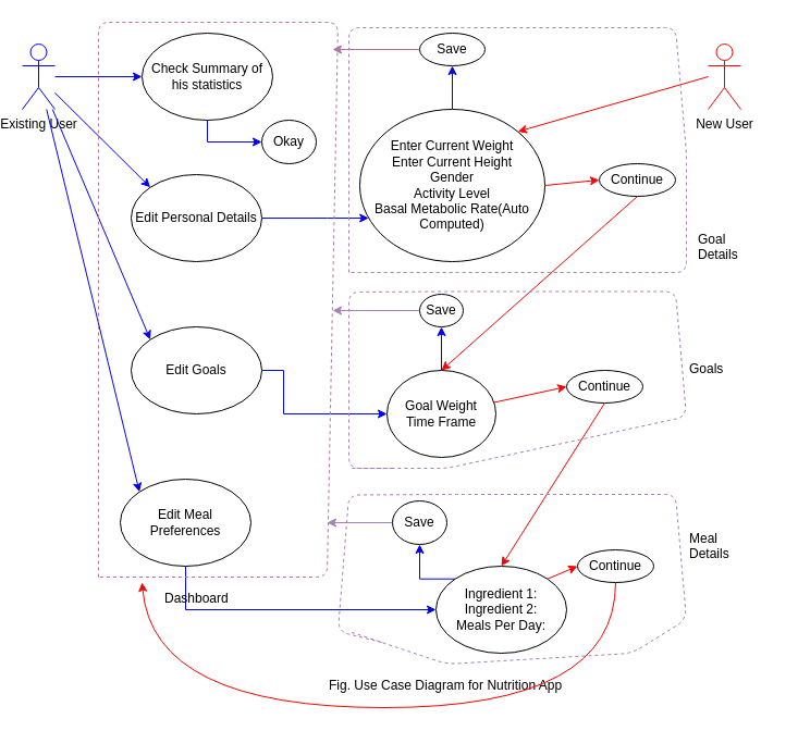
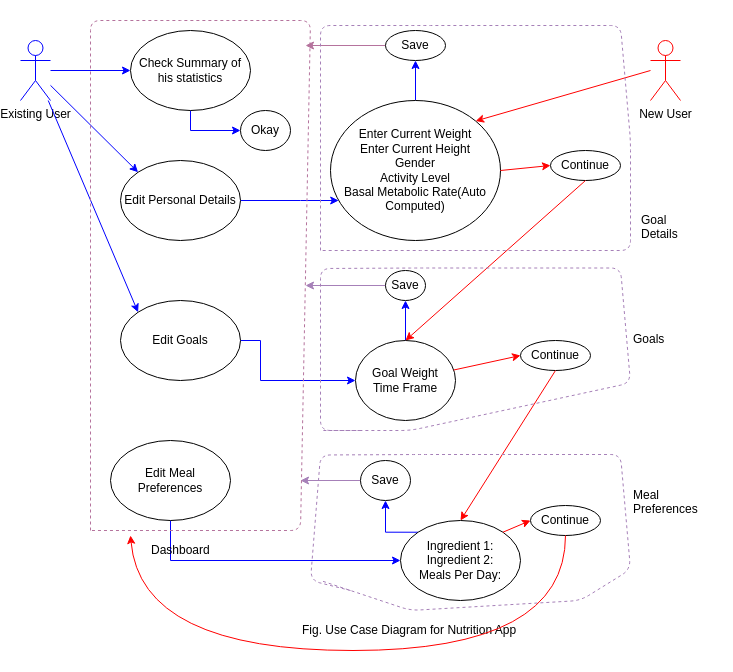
  <mxCell id="0" />
  <mxCell id="1" parent="0" />
  <mxCell id="2" value="" style="edgeStyle=orthogonalEdgeStyle;rounded=0;orthogonalLoop=1;jettySize=auto;html=1;strokeColor=#0000FF;" edge="1" parent="1" source="3" target="23"><mxGeometry relative="1" as="geometry" /></mxCell>
  <mxCell id="3" value="Existing User" style="shape=umlActor;verticalLabelPosition=bottom;labelBackgroundColor=#ffffff;verticalAlign=top;html=1;outlineConnect=0;strokeColor=#0000FF;" vertex="1" parent="1"><mxGeometry x="20" y="40" width="30" height="60" as="geometry" /></mxCell>
  <mxCell id="4" value="" style="edgeStyle=orthogonalEdgeStyle;rounded=0;orthogonalLoop=1;jettySize=auto;html=1;strokeColor=#0000FF;" edge="1" parent="1" source="5" target="7"><mxGeometry relative="1" as="geometry"><Array as="points"><mxPoint x="300" y="200" /><mxPoint x="300" y="200" /></Array></mxGeometry></mxCell>
  <mxCell id="5" value="Edit Personal Details" style="ellipse;whiteSpace=wrap;html=1;" vertex="1" parent="1"><mxGeometry x="120" y="160" width="120" height="80" as="geometry" /></mxCell>
  <mxCell id="6" value="" style="edgeStyle=orthogonalEdgeStyle;rounded=0;orthogonalLoop=1;jettySize=auto;html=1;strokeColor=#0000FF;fillColor=#66FF66;" edge="1" parent="1" source="7" target="9"><mxGeometry relative="1" as="geometry" /></mxCell>
  <mxCell id="7" value="Enter Current Weight&lt;br&gt;Enter Current Height&lt;br&gt;Gender&lt;br&gt;Activity Level&lt;br&gt;Basal Metabolic Rate(Auto Computed)" style="ellipse;whiteSpace=wrap;html=1;" vertex="1" parent="1"><mxGeometry x="330" y="100" width="170" height="140" as="geometry" /></mxCell>
  <mxCell id="8" value="" style="edgeStyle=orthogonalEdgeStyle;rounded=0;orthogonalLoop=1;jettySize=auto;html=1;strokeColor=#B5739D;fillColor=#66FF66;" edge="1" parent="1" source="9"><mxGeometry relative="1" as="geometry"><mxPoint x="305" y="45" as="targetPoint" /></mxGeometry></mxCell>
  <mxCell id="9" value="Save" style="ellipse;whiteSpace=wrap;html=1;" vertex="1" parent="1"><mxGeometry x="385" y="30" width="60" height="30" as="geometry" /></mxCell>
  <mxCell id="10" value="" style="edgeStyle=orthogonalEdgeStyle;rounded=0;orthogonalLoop=1;jettySize=auto;html=1;fillColor=#66FF66;strokeColor=#0000FF;entryX=0;entryY=0.5;entryDx=0;entryDy=0;" edge="1" parent="1" source="11" target="13"><mxGeometry relative="1" as="geometry"><Array as="points"><mxPoint x="170" y="560" /></Array></mxGeometry></mxCell>
  <mxCell id="11" value="Edit Meal Preferences" style="ellipse;whiteSpace=wrap;html=1;" vertex="1" parent="1"><mxGeometry x="110" y="440" width="120" height="80" as="geometry" /></mxCell>
  <mxCell id="12" value="" style="edgeStyle=orthogonalEdgeStyle;rounded=0;orthogonalLoop=1;jettySize=auto;html=1;strokeColor=#0000FF;fillColor=#66FF66;exitX=0;exitY=0;exitDx=0;exitDy=0;" edge="1" parent="1" source="13" target="15"><mxGeometry relative="1" as="geometry"><Array as="points"><mxPoint x="385" y="532" /></Array></mxGeometry></mxCell>
  <mxCell id="13" value="Ingredient 1:&lt;br&gt;Ingredient 2:&lt;br&gt;Meals Per Day:" style="ellipse;whiteSpace=wrap;html=1;" vertex="1" parent="1"><mxGeometry x="400" y="520" width="120" height="80" as="geometry" /></mxCell>
  <mxCell id="14" value="" style="edgeStyle=orthogonalEdgeStyle;rounded=0;orthogonalLoop=1;jettySize=auto;html=1;strokeColor=#A680B8;fillColor=#66FF66;" edge="1" parent="1" source="15"><mxGeometry relative="1" as="geometry"><mxPoint x="300" y="480" as="targetPoint" /></mxGeometry></mxCell>
  <mxCell id="15" value="Save" style="ellipse;whiteSpace=wrap;html=1;" vertex="1" parent="1"><mxGeometry x="360" y="460" width="50" height="40" as="geometry" /></mxCell>
  <mxCell id="16" value="" style="edgeStyle=orthogonalEdgeStyle;rounded=0;orthogonalLoop=1;jettySize=auto;html=1;entryX=0;entryY=0.5;entryDx=0;entryDy=0;exitX=1;exitY=0.5;exitDx=0;exitDy=0;strokeColor=#0000FF;" edge="1" parent="1" source="17" target="19"><mxGeometry relative="1" as="geometry"><Array as="points"><mxPoint x="260" y="340" /><mxPoint x="260" y="380" /></Array></mxGeometry></mxCell>
  <mxCell id="17" value="Edit Goals" style="ellipse;whiteSpace=wrap;html=1;" vertex="1" parent="1"><mxGeometry x="120" y="300" width="120" height="80" as="geometry" /></mxCell>
  <mxCell id="18" value="" style="edgeStyle=orthogonalEdgeStyle;rounded=0;orthogonalLoop=1;jettySize=auto;html=1;strokeColor=#0000FF;fillColor=#66FF66;" edge="1" parent="1" source="19" target="21"><mxGeometry relative="1" as="geometry"><Array as="points"><mxPoint x="405" y="380" /><mxPoint x="405" y="285" /></Array></mxGeometry></mxCell>
  <mxCell id="19" value="Goal Weight&lt;br&gt;Time Frame" style="ellipse;whiteSpace=wrap;html=1;" vertex="1" parent="1"><mxGeometry x="355" y="340" width="100" height="80" as="geometry" /></mxCell>
  <mxCell id="20" value="" style="edgeStyle=orthogonalEdgeStyle;rounded=0;orthogonalLoop=1;jettySize=auto;html=1;strokeColor=#A680B8;fillColor=#66FF66;" edge="1" parent="1" source="21"><mxGeometry relative="1" as="geometry"><mxPoint x="305" y="285" as="targetPoint" /></mxGeometry></mxCell>
  <mxCell id="21" value="Save" style="ellipse;whiteSpace=wrap;html=1;" vertex="1" parent="1"><mxGeometry x="385" y="270" width="40" height="30" as="geometry" /></mxCell>
  <mxCell id="22" value="" style="edgeStyle=orthogonalEdgeStyle;rounded=0;orthogonalLoop=1;jettySize=auto;html=1;strokeColor=#0000FF;fillColor=#66FF66;entryX=0;entryY=0.5;entryDx=0;entryDy=0;" edge="1" parent="1" source="23" target="24"><mxGeometry relative="1" as="geometry" /></mxCell>
  <mxCell id="23" value="Check Summary of his statistics" style="ellipse;whiteSpace=wrap;html=1;" vertex="1" parent="1"><mxGeometry x="130" y="30" width="120" height="80" as="geometry" /></mxCell>
  <mxCell id="24" value="Okay" style="ellipse;whiteSpace=wrap;html=1;" vertex="1" parent="1"><mxGeometry x="240" y="110" width="50" height="40" as="geometry" /></mxCell>
  <mxCell id="25" value="" style="endArrow=classic;html=1;entryX=0;entryY=0;entryDx=0;entryDy=0;strokeColor=#0000FF;" edge="1" parent="1" source="3" target="5"><mxGeometry width="50" height="50" relative="1" as="geometry"><mxPoint x="20" y="230" as="sourcePoint" /><mxPoint x="70" y="180" as="targetPoint" /></mxGeometry></mxCell>
  <mxCell id="26" value="" style="endArrow=classic;html=1;entryX=0;entryY=0;entryDx=0;entryDy=0;strokeColor=#0000FF;" edge="1" parent="1" source="3" target="17"><mxGeometry width="50" height="50" relative="1" as="geometry"><mxPoint x="32.5" y="170.056" as="sourcePoint" /><mxPoint x="130.074" y="232.216" as="targetPoint" /></mxGeometry></mxCell>
- <mxCell id="27" value="" style="endArrow=classic;html=1;entryX=0;entryY=0;entryDx=0;entryDy=0;strokeColor=#0000FF;" edge="1" parent="1" source="3" target="11"><mxGeometry width="50" height="50" relative="1" as="geometry"><mxPoint x="35" y="161.38" as="sourcePoint" /><mxPoint x="132.574" y="310.216" as="targetPoint" /></mxGeometry></mxCell>
  <mxCell id="28" value="New User" style="shape=umlActor;verticalLabelPosition=bottom;labelBackgroundColor=#ffffff;verticalAlign=top;html=1;outlineConnect=0;strokeColor=#FF0000;" vertex="1" parent="1"><mxGeometry x="650" y="40" width="30" height="60" as="geometry" /></mxCell>
  <mxCell id="29" value="" style="endArrow=classic;html=1;strokeColor=#FF0000;fillColor=#66FF66;entryX=1;entryY=0;entryDx=0;entryDy=0;" edge="1" parent="1" target="7"><mxGeometry width="50" height="50" relative="1" as="geometry"><mxPoint x="650" y="70" as="sourcePoint" /><mxPoint x="590" y="50" as="targetPoint" /></mxGeometry></mxCell>
  <mxCell id="30" value="" style="endArrow=classic;html=1;strokeColor=#FF0000;fillColor=#66FF66;exitX=1;exitY=0.5;exitDx=0;exitDy=0;entryX=0;entryY=0.5;entryDx=0;entryDy=0;" edge="1" parent="1" source="7" target="31"><mxGeometry width="50" height="50" relative="1" as="geometry"><mxPoint x="520" y="250" as="sourcePoint" /><mxPoint x="570" y="210" as="targetPoint" /></mxGeometry></mxCell>
  <mxCell id="31" value="Continue" style="ellipse;whiteSpace=wrap;html=1;" vertex="1" parent="1"><mxGeometry x="550" y="150" width="70" height="30" as="geometry" /></mxCell>
  <mxCell id="32" value="" style="endArrow=classic;html=1;strokeColor=#FF0000;fillColor=#66FF66;entryX=0;entryY=0.5;entryDx=0;entryDy=0;" edge="1" parent="1" source="19" target="33"><mxGeometry width="50" height="50" relative="1" as="geometry"><mxPoint x="469.45" y="350.02" as="sourcePoint" /><mxPoint x="540" y="350" as="targetPoint" /></mxGeometry></mxCell>
  <mxCell id="33" value="Continue" style="ellipse;whiteSpace=wrap;html=1;" vertex="1" parent="1"><mxGeometry x="520" y="340" width="70" height="30" as="geometry" /></mxCell>
  <mxCell id="34" value="" style="endArrow=classic;html=1;strokeColor=#FF0000;fillColor=#66FF66;entryX=0;entryY=0.5;entryDx=0;entryDy=0;exitX=1;exitY=0;exitDx=0;exitDy=0;" edge="1" parent="1" source="13" target="35"><mxGeometry width="50" height="50" relative="1" as="geometry"><mxPoint x="469.289" y="500.221" as="sourcePoint" /><mxPoint x="530" y="508.5" as="targetPoint" /></mxGeometry></mxCell>
  <mxCell id="35" value="Continue" style="ellipse;whiteSpace=wrap;html=1;" vertex="1" parent="1"><mxGeometry x="530" y="505" width="70" height="30" as="geometry" /></mxCell>
  <mxCell id="36" value="" style="endArrow=classic;html=1;strokeColor=#FF0000;fillColor=#66FF66;exitX=0.5;exitY=1;exitDx=0;exitDy=0;entryX=0.5;entryY=0;entryDx=0;entryDy=0;" edge="1" parent="1" source="31" target="19"><mxGeometry width="50" height="50" relative="1" as="geometry"><mxPoint x="554.95" y="250.02" as="sourcePoint" /><mxPoint x="636" y="261" as="targetPoint" /></mxGeometry></mxCell>
  <mxCell id="37" value="" style="endArrow=classic;html=1;strokeColor=#FF0000;fillColor=#66FF66;exitX=0.5;exitY=1;exitDx=0;exitDy=0;entryX=0.5;entryY=0;entryDx=0;entryDy=0;" edge="1" parent="1" source="33" target="13"><mxGeometry width="50" height="50" relative="1" as="geometry"><mxPoint x="583.95" y="420.02" as="sourcePoint" /><mxPoint x="665" y="431" as="targetPoint" /></mxGeometry></mxCell>
  <mxCell id="38" value="" style="endArrow=none;dashed=1;html=1;strokeColor=#B5739D;fillColor=#66FF66;" edge="1" parent="1"><mxGeometry width="50" height="50" relative="1" as="geometry"><mxPoint x="90" y="530" as="sourcePoint" /><mxPoint x="90" y="530" as="targetPoint" /><Array as="points"><mxPoint x="90" y="20" /><mxPoint x="190" y="20" /><mxPoint x="310" y="20" /><mxPoint x="300" y="530" /></Array></mxGeometry></mxCell>
  <mxCell id="39" value="Dashboard" style="text;html=1;resizable=0;points=[];autosize=1;align=left;verticalAlign=top;spacingTop=-4;" vertex="1" parent="1"><mxGeometry x="149" y="540" width="70" height="20" as="geometry" /></mxCell>
  <mxCell id="40" value="" style="endArrow=none;dashed=1;html=1;strokeColor=#A680B8;fillColor=#66FF66;" edge="1" parent="1"><mxGeometry width="50" height="50" relative="1" as="geometry"><mxPoint x="320" y="250" as="sourcePoint" /><mxPoint x="320" y="250" as="targetPoint" /><Array as="points"><mxPoint x="320" y="250" /><mxPoint x="320" y="25" /><mxPoint x="420" y="25" /><mxPoint x="620" y="25" /><mxPoint x="630" y="140" /><mxPoint x="630" y="250" /><mxPoint x="410" y="250" /></Array></mxGeometry></mxCell>
  <mxCell id="41" value="Goal&lt;br&gt;Details" style="text;html=1;resizable=0;points=[];autosize=1;align=left;verticalAlign=top;spacingTop=-4;" vertex="1" parent="1"><mxGeometry x="639" y="210" width="60" height="30" as="geometry" /></mxCell>
  <mxCell id="42" value="" style="endArrow=none;dashed=1;html=1;strokeColor=#A680B8;fillColor=#66FF66;" edge="1" parent="1"><mxGeometry width="50" height="50" relative="1" as="geometry"><mxPoint x="360" y="430" as="sourcePoint" /><mxPoint x="320" y="430" as="targetPoint" /><Array as="points"><mxPoint x="320" y="430" /><mxPoint x="320" y="268" /><mxPoint x="420" y="267.5" /><mxPoint x="620" y="267.5" /><mxPoint x="630" y="382.5" /><mxPoint x="410" y="430" /></Array></mxGeometry></mxCell>
  <mxCell id="43" value="Goals" style="text;html=1;resizable=0;points=[];autosize=1;align=left;verticalAlign=top;spacingTop=-4;" vertex="1" parent="1"><mxGeometry x="631" y="329" width="50" height="20" as="geometry" /></mxCell>
  <mxCell id="44" value="" style="endArrow=none;dashed=1;html=1;strokeColor=#A680B8;fillColor=#66FF66;" edge="1" parent="1"><mxGeometry width="50" height="50" relative="1" as="geometry"><mxPoint x="350" y="590" as="sourcePoint" /><mxPoint x="320" y="580" as="targetPoint" /><Array as="points"><mxPoint x="310" y="580" /><mxPoint x="320" y="454.5" /><mxPoint x="420" y="454" /><mxPoint x="620" y="454" /><mxPoint x="630" y="569" /><mxPoint x="580" y="600" /><mxPoint x="410" y="610" /></Array></mxGeometry></mxCell>
- <mxCell id="45" value="Meal&lt;br&gt;Details&lt;br&gt;" style="text;html=1;resizable=0;points=[];autosize=1;align=left;verticalAlign=top;spacingTop=-4;" vertex="1" parent="1"><mxGeometry x="631" y="485" width="80" height="30" as="geometry" /></mxCell>
+ <mxCell id="45" value="Meal&lt;br&gt;Preferences&lt;br&gt;" style="text;html=1;resizable=0;points=[];autosize=1;align=left;verticalAlign=top;spacingTop=-4;" vertex="1" parent="1"><mxGeometry x="631" y="485" width="80" height="30" as="geometry" /></mxCell>
  <mxCell id="46" value="Fig. Use Case Diagram for Nutrition App" style="text;html=1;resizable=0;points=[];autosize=1;align=left;verticalAlign=top;spacingTop=-4;" vertex="1" parent="1"><mxGeometry x="300" y="620" width="230" height="20" as="geometry" /></mxCell>
  <mxCell id="47" value="" style="curved=1;endArrow=classic;html=1;strokeColor=#FF0000;fillColor=#66FF66;exitX=0.5;exitY=1;exitDx=0;exitDy=0;" edge="1" parent="1" source="35"><mxGeometry width="50" height="50" relative="1" as="geometry"><mxPoint x="530" y="570" as="sourcePoint" /><mxPoint x="130" y="535" as="targetPoint" /><Array as="points"><mxPoint x="565" y="650" /><mxPoint x="140" y="650" /></Array></mxGeometry></mxCell>
